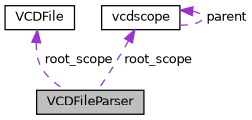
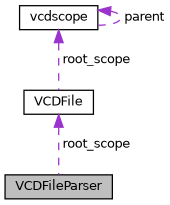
  digraph {
    node [color=black fillcolor=white fontname=Helvetica fontsize=10 shape=record style=filled]
    edge [color=darkorchid3 dir=back fontname=Helvetica fontsize=10 labelfontname=Helvetica labelfontsize=10 style=dashed]
    n1 [fillcolor=grey75 fontcolor=black height=0.2 label=VCDFileParser width=0.4]
    n2 [height=0.2 label=VCDFile width=0.4]
    n3 [height=0.2 label=vcdscope width=0.4]
    n2 -> n1 [label=" root_scope"]
-   n3 -> n1 [label=" root_scope"]
+   n3 -> n2 [label=" root_scope"]
    n3 -> n3 [label=" parent"]
  }
